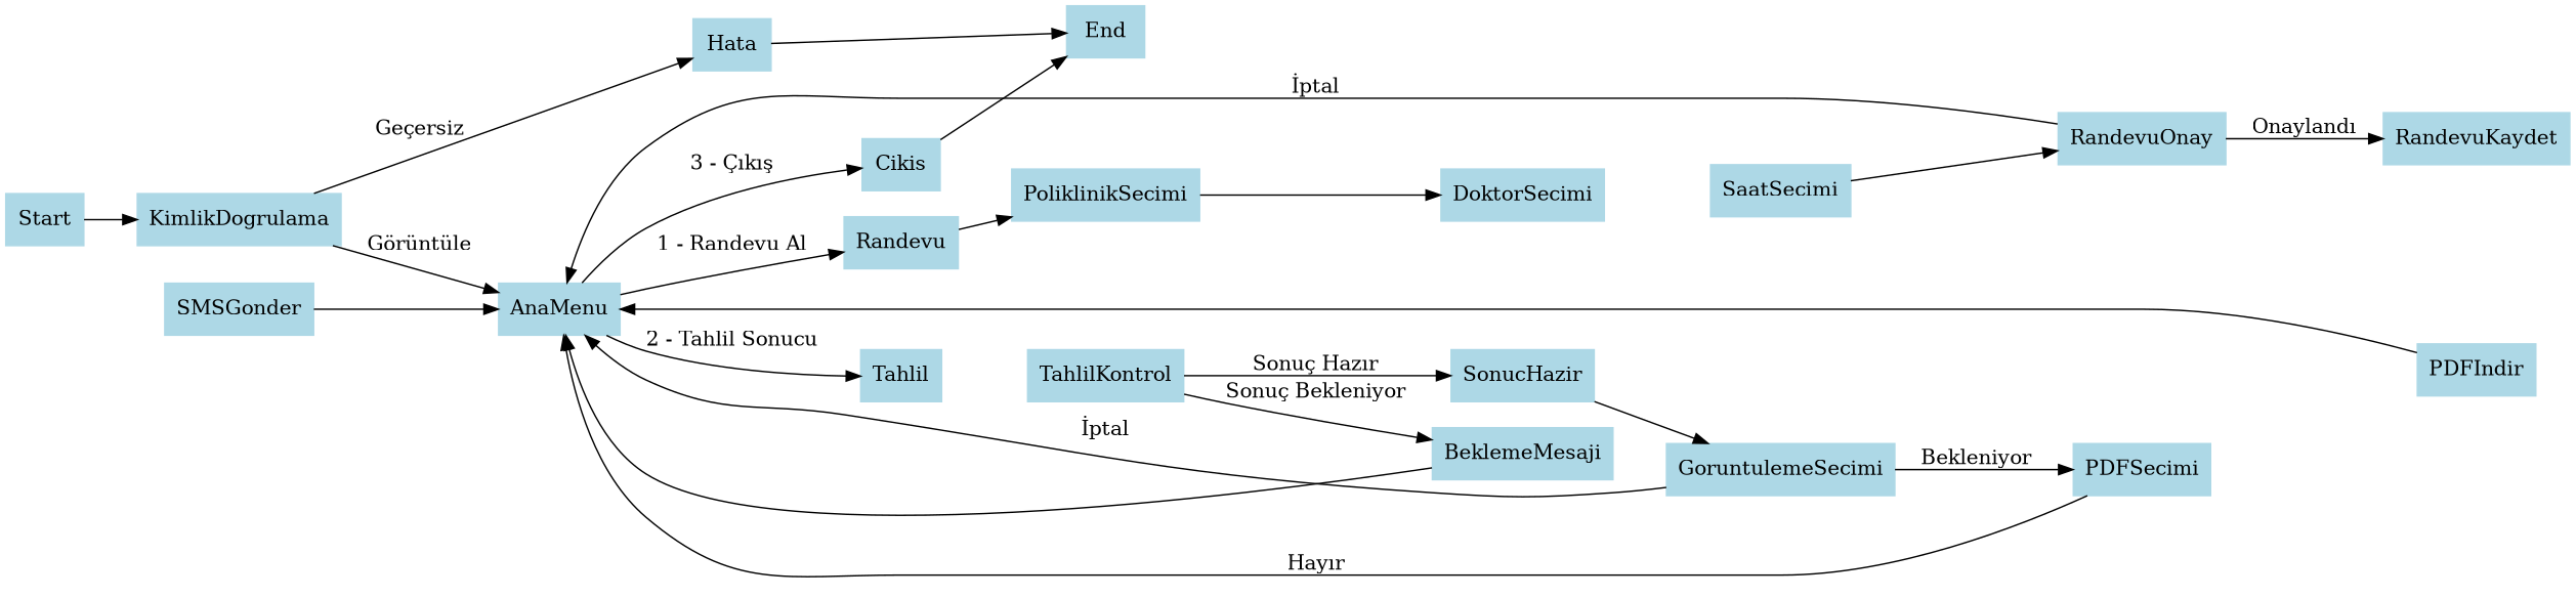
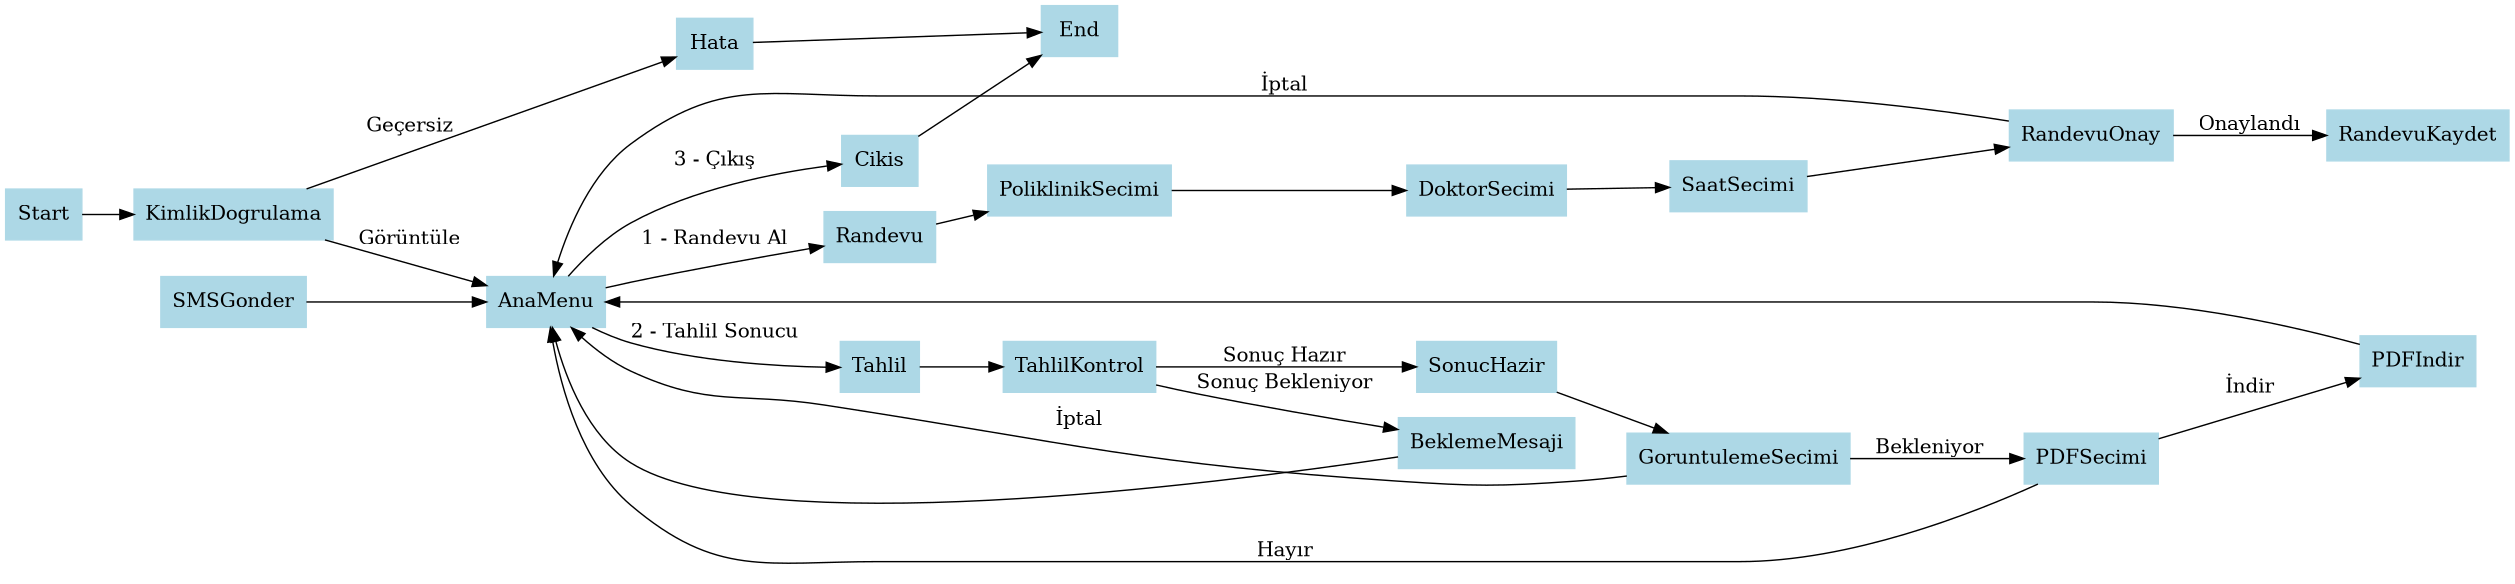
  digraph {
    rankdir=LR
    node [color=lightblue shape=box style=filled]
    Start
    KimlikDogrulama
    AnaMenu
    Hata
    Randevu
    Tahlil
    Cikis
    End
    PoliklinikSecimi
    TahlilKontrol
    DoktorSecimi
    SonucHazir
    BeklemeMesaji
    SaatSecimi
    RandevuOnay
    RandevuKaydet
    SMSGonder
    GoruntulemeSecimi
    PDFSecimi
    PDFIndir
    Start -> KimlikDogrulama
    KimlikDogrulama -> AnaMenu [label="Görüntüle"]
    KimlikDogrulama -> Hata [label="Geçersiz"]
    AnaMenu -> Randevu [label="1 - Randevu Al"]
    AnaMenu -> Tahlil [label="2 - Tahlil Sonucu"]
    AnaMenu -> Cikis [label="3 - Çıkış"]
    Hata -> End
    Randevu -> PoliklinikSecimi
+   Tahlil -> TahlilKontrol
    Cikis -> End
    PoliklinikSecimi -> DoktorSecimi
    TahlilKontrol -> SonucHazir [label="Sonuç Hazır"]
    TahlilKontrol -> BeklemeMesaji [label="Sonuç Bekleniyor"]
+   DoktorSecimi -> SaatSecimi
    SonucHazir -> GoruntulemeSecimi
    BeklemeMesaji -> AnaMenu
    SaatSecimi -> RandevuOnay
    RandevuOnay -> AnaMenu [label="İptal"]
    RandevuOnay -> RandevuKaydet [label="Onaylandı"]
    SMSGonder -> AnaMenu
    GoruntulemeSecimi -> AnaMenu [label="İptal"]
    GoruntulemeSecimi -> PDFSecimi [label=Bekleniyor]
    PDFSecimi -> AnaMenu [label="Hayır"]
+   PDFSecimi -> PDFIndir [label="İndir"]
    PDFIndir -> AnaMenu
  }
